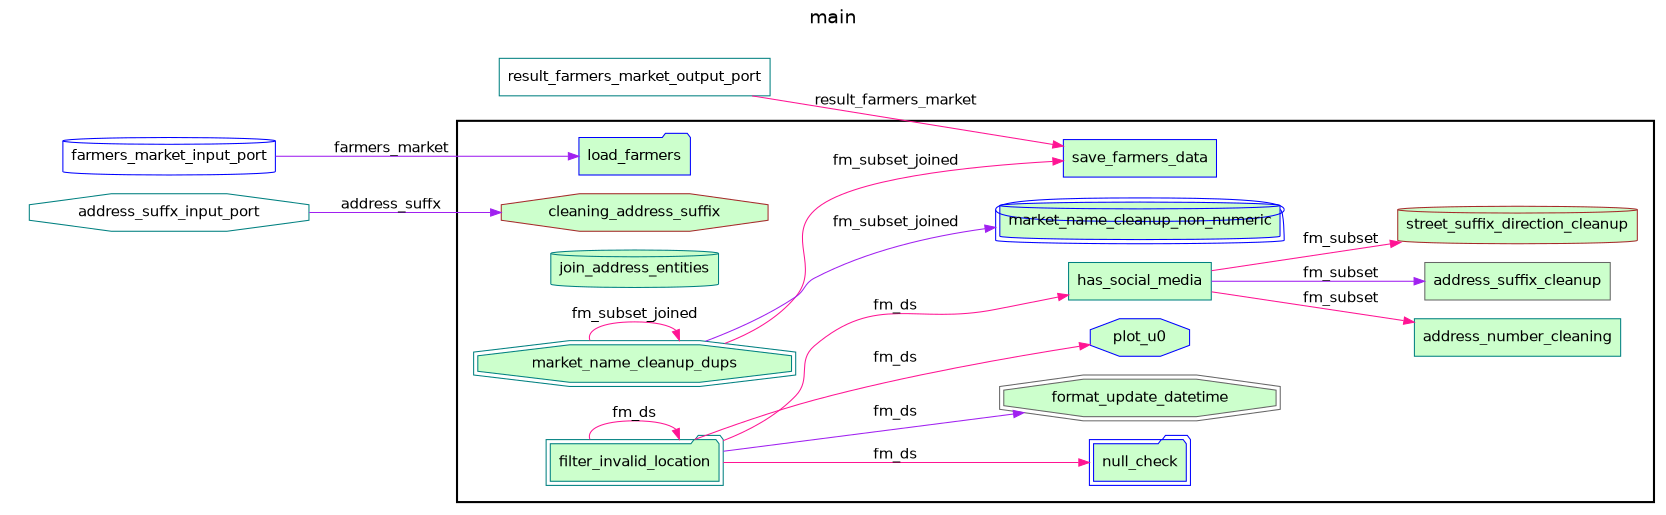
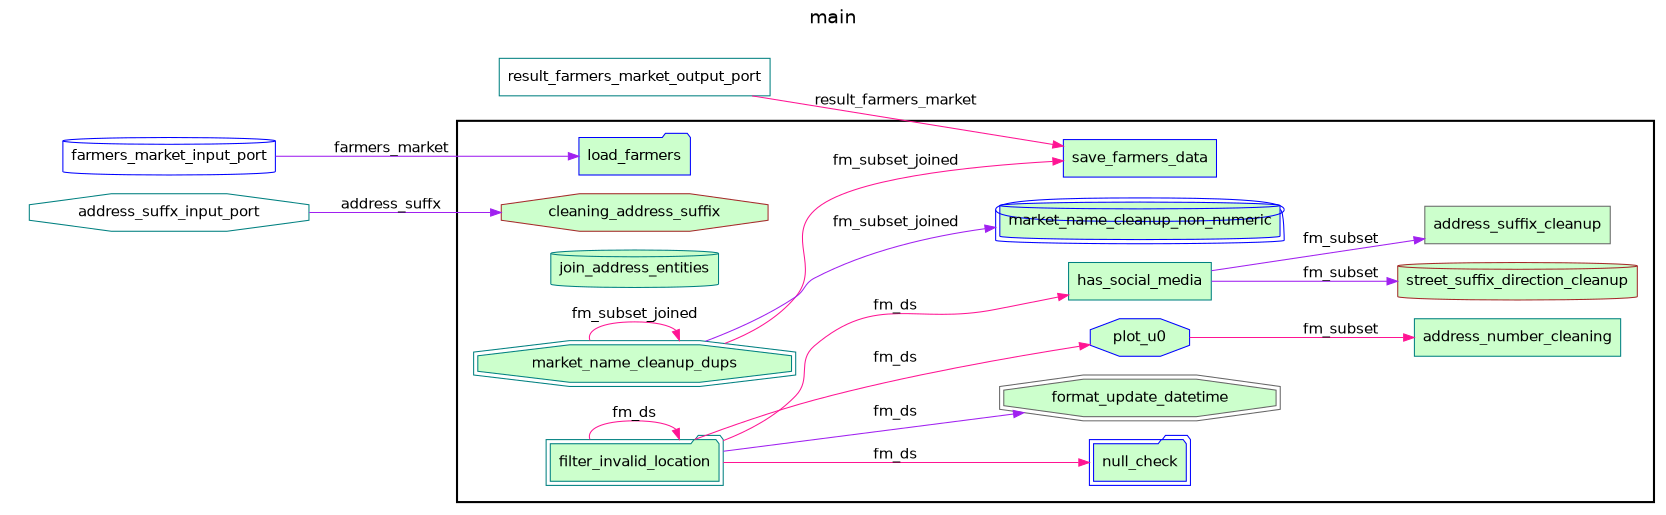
  digraph {
    fontname=Helvetica
    fontsize=18
    label=main
    labelloc=t
    rankdir=LR
    node [color=teal fillcolor="#CCFFCC" fontname=Helvetica peripheries=1 shape=octagon style=filled]
    edge [color=deeppink fontname=Helvetica]
    load_farmers [color=blue shape=folder]
    plot_u0 [color=blue]
    has_social_media [shape=box]
    address_number_cleaning [shape=box]
    address_suffix_cleanup [color=gray40 shape=box]
    street_suffix_direction_cleanup [color=brown shape=cylinder]
    n7 [color=brown label=cleaning_address_suffix]
    join_address_entities [shape=cylinder]
    save_farmers_data [color=blue shape=box]
    null_check [color=blue peripheries=2 shape=folder]
    format_update_datetime [color=gray40 peripheries=2]
    filter_invalid_location [peripheries=2 shape=folder]
    market_name_cleanup_non_numeric [color=blue peripheries=2 shape=cylinder]
    market_name_cleanup_dups [peripheries=2]
    farmers_market_input_port [color=blue fillcolor="#FFFFFF" shape=cylinder width=0.2]
    address_suffx_input_port [fillcolor="#FFFFFF" width=0.2]
    result_farmers_market_output_port [fillcolor="#FFFFFF" shape=box width=0.2]
    subgraph cluster_1 {
      color=black
      label=""
      penwidth=2
      subgraph cluster_2 {
        color=black
        label=""
        penwidth=0
        load_farmers
        plot_u0
        has_social_media
        address_number_cleaning
        address_suffix_cleanup
        street_suffix_direction_cleanup
        n7
        join_address_entities
        save_farmers_data
        null_check
        format_update_datetime
        filter_invalid_location
        market_name_cleanup_non_numeric
        market_name_cleanup_dups
      }
    }
    subgraph cluster_3 {
      label=""
      penwidth=0
      subgraph cluster_4 {
        label=""
        penwidth=0
        result_farmers_market_output_port
      }
    }
    subgraph cluster_5 {
      label=""
      penwidth=0
      subgraph cluster_6 {
        label=""
        penwidth=0
        farmers_market_input_port
        address_suffx_input_port
      }
    }
-   has_social_media -> address_number_cleaning [label=fm_subset]
+   plot_u0 -> address_number_cleaning [label=fm_subset]
    has_social_media -> address_suffix_cleanup [color=purple label=fm_subset]
-   has_social_media -> street_suffix_direction_cleanup [label=fm_subset]
+   has_social_media -> street_suffix_direction_cleanup [color=purple label=fm_subset]
    filter_invalid_location -> plot_u0 [label=fm_ds]
    filter_invalid_location -> has_social_media [label=fm_ds]
    filter_invalid_location -> null_check [label=fm_ds]
    filter_invalid_location -> format_update_datetime [color=purple label=fm_ds]
    filter_invalid_location -> filter_invalid_location [label=fm_ds]
    market_name_cleanup_dups -> save_farmers_data [label=fm_subset_joined]
    market_name_cleanup_dups -> market_name_cleanup_non_numeric [color=purple label=fm_subset_joined]
    market_name_cleanup_dups -> market_name_cleanup_dups [label=fm_subset_joined]
    farmers_market_input_port -> load_farmers [color=purple label=farmers_market]
    address_suffx_input_port -> n7 [color=purple label=address_suffx]
    result_farmers_market_output_port -> save_farmers_data [label=result_farmers_market]
  }
